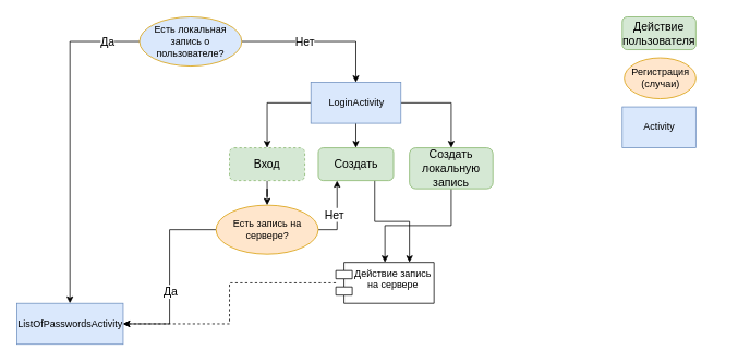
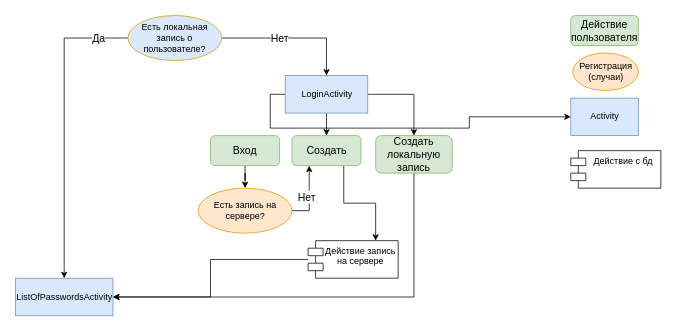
  <mxCell id="0" />
  <mxCell id="1" parent="0" />
- <mxCell id="2" value="" style="edgeStyle=orthogonalEdgeStyle;rounded=0;orthogonalLoop=1;jettySize=auto;html=1;fontSize=14;entryX=0.5;entryY=0;entryDx=0;entryDy=0;exitX=0;exitY=0.5;exitDx=0;exitDy=0;" edge="1" parent="1" source="5" target="18"><mxGeometry relative="1" as="geometry" /></mxCell>
+ <mxCell id="2" value="" style="edgeStyle=orthogonalEdgeStyle;rounded=0;orthogonalLoop=1;jettySize=auto;html=1;fontSize=14;exitX=0;exitY=0.5;exitDx=0;exitDy=0;" edge="1" parent="1" source="5" target="21"><mxGeometry relative="1" as="geometry" /></mxCell>
  <mxCell id="3" style="edgeStyle=orthogonalEdgeStyle;rounded=0;orthogonalLoop=1;jettySize=auto;html=1;entryX=0.5;entryY=0;entryDx=0;entryDy=0;fontSize=14;exitX=0.5;exitY=1;exitDx=0;exitDy=0;" edge="1" parent="1" source="5" target="23"><mxGeometry relative="1" as="geometry" /></mxCell>
  <mxCell id="4" style="edgeStyle=orthogonalEdgeStyle;rounded=0;orthogonalLoop=1;jettySize=auto;html=1;entryX=0.5;entryY=0;entryDx=0;entryDy=0;fontSize=14;" edge="1" parent="1" source="5" target="25"><mxGeometry relative="1" as="geometry" /></mxCell>
  <mxCell id="5" value="LoginActivity" style="html=1;fillColor=#dae8fc;strokeColor=#6c8ebf;" vertex="1" parent="1"><mxGeometry x="379.5" y="100" width="110" height="50" as="geometry" /></mxCell>
  <mxCell id="6" style="edgeStyle=orthogonalEdgeStyle;rounded=0;orthogonalLoop=1;jettySize=auto;html=1;entryX=0.5;entryY=0;entryDx=0;entryDy=0;fontSize=14;" edge="1" parent="1" source="10" target="5"><mxGeometry relative="1" as="geometry"><Array as="points"><mxPoint x="435" y="50" /></Array></mxGeometry></mxCell>
  <mxCell id="7" value="Нет" style="edgeLabel;html=1;align=center;verticalAlign=middle;resizable=0;points=[];fontSize=14;" vertex="1" connectable="0" parent="6"><mxGeometry x="-0.235" y="2" relative="1" as="geometry"><mxPoint x="4" y="2" as="offset" /></mxGeometry></mxCell>
  <mxCell id="8" style="edgeStyle=orthogonalEdgeStyle;rounded=0;orthogonalLoop=1;jettySize=auto;html=1;entryX=0.5;entryY=0;entryDx=0;entryDy=0;fontSize=14;" edge="1" parent="1" source="10" target="11"><mxGeometry relative="1" as="geometry" /></mxCell>
  <mxCell id="9" value="Да" style="edgeLabel;html=1;align=center;verticalAlign=middle;resizable=0;points=[];fontSize=14;" vertex="1" connectable="0" parent="8"><mxGeometry x="-0.654" y="-1" relative="1" as="geometry"><mxPoint x="30" y="1" as="offset" /></mxGeometry></mxCell>
  <mxCell id="10" value="Есть локальная запись о пользователе?" style="ellipse;whiteSpace=wrap;html=1;fillColor=#dae8fc;strokeColor=#d79b00;" vertex="1" parent="1"><mxGeometry x="170" y="20" width="125" height="60" as="geometry" /></mxCell>
  <mxCell id="11" value="ListOfPasswordsActivity" style="html=1;fillColor=#dae8fc;strokeColor=#6c8ebf;" vertex="1" parent="1"><mxGeometry x="20" y="370" width="130" height="50" as="geometry" /></mxCell>
- <mxCell id="12" style="edgeStyle=orthogonalEdgeStyle;rounded=0;orthogonalLoop=1;jettySize=auto;html=1;entryX=1;entryY=0.5;entryDx=0;entryDy=0;fontSize=14;" edge="1" parent="1" source="16" target="11"><mxGeometry relative="1" as="geometry" /></mxCell>
- <mxCell id="13" value="Да" style="edgeLabel;html=1;align=center;verticalAlign=middle;resizable=0;points=[];fontSize=14;" vertex="1" connectable="0" parent="12"><mxGeometry x="0.084" y="1" relative="1" as="geometry"><mxPoint y="8" as="offset" /></mxGeometry></mxCell>
  <mxCell id="14" style="edgeStyle=orthogonalEdgeStyle;rounded=0;orthogonalLoop=1;jettySize=auto;html=1;exitX=1;exitY=0.5;exitDx=0;exitDy=0;entryX=0.25;entryY=1;entryDx=0;entryDy=0;fontSize=14;" edge="1" parent="1" source="16" target="23"><mxGeometry relative="1" as="geometry" /></mxCell>
  <mxCell id="15" value="Нет" style="edgeLabel;html=1;align=center;verticalAlign=middle;resizable=0;points=[];fontSize=14;" vertex="1" connectable="0" parent="14"><mxGeometry x="0.02" y="4" relative="1" as="geometry"><mxPoint as="offset" /></mxGeometry></mxCell>
  <mxCell id="16" value="Есть запись на сервере?" style="ellipse;whiteSpace=wrap;html=1;fillColor=#ffe6cc;strokeColor=#d79b00;" vertex="1" parent="1"><mxGeometry x="263.5" y="250" width="125" height="60" as="geometry" /></mxCell>
  <mxCell id="17" value="" style="edgeStyle=orthogonalEdgeStyle;rounded=0;orthogonalLoop=1;jettySize=auto;html=1;fontSize=14;" edge="1" parent="1" source="18" target="16"><mxGeometry relative="1" as="geometry" /></mxCell>
- <mxCell id="18" value="Вход" style="rounded=1;whiteSpace=wrap;html=1;fontSize=14;fillColor=#d5e8d4;strokeColor=#82b366;dashed=1;" vertex="1" parent="1"><mxGeometry x="280" y="180" width="92" height="40" as="geometry" /></mxCell>
+ <mxCell id="18" value="Вход" style="rounded=1;whiteSpace=wrap;html=1;fontSize=14;fillColor=#d5e8d4;strokeColor=#82b366;" vertex="1" parent="1"><mxGeometry x="280" y="180" width="92" height="40" as="geometry" /></mxCell>
  <mxCell id="19" value="Действие пользователя" style="rounded=1;whiteSpace=wrap;html=1;fontSize=14;fillColor=#d5e8d4;strokeColor=#82b366;" vertex="1" parent="1"><mxGeometry x="760" y="20" width="90" height="40" as="geometry" /></mxCell>
  <mxCell id="20" value="Регистрация (случаи)" style="ellipse;whiteSpace=wrap;html=1;fillColor=#ffe6cc;strokeColor=#d79b00;" vertex="1" parent="1"><mxGeometry x="762.5" y="70" width="87.5" height="50" as="geometry" /></mxCell>
  <mxCell id="21" value="Activity" style="html=1;fillColor=#dae8fc;strokeColor=#6c8ebf;" vertex="1" parent="1"><mxGeometry x="760" y="130" width="90" height="50" as="geometry" /></mxCell>
  <mxCell id="22" style="edgeStyle=orthogonalEdgeStyle;rounded=0;orthogonalLoop=1;jettySize=auto;html=1;entryX=0.75;entryY=0;entryDx=0;entryDy=0;fontSize=12;exitX=0.75;exitY=1;exitDx=0;exitDy=0;" edge="1" parent="1" source="23" target="27"><mxGeometry relative="1" as="geometry" /></mxCell>
  <mxCell id="23" value="Создать" style="rounded=1;whiteSpace=wrap;html=1;fontSize=14;fillColor=#d5e8d4;strokeColor=#82b366;" vertex="1" parent="1"><mxGeometry x="388.5" y="180" width="92" height="40" as="geometry" /></mxCell>
- <mxCell id="24" style="edgeStyle=orthogonalEdgeStyle;rounded=0;orthogonalLoop=1;jettySize=auto;html=1;exitX=0.5;exitY=1;exitDx=0;exitDy=0;fontSize=14;" edge="1" parent="1" source="25" target="27"><mxGeometry relative="1" as="geometry" /></mxCell>
+ <mxCell id="24" style="edgeStyle=orthogonalEdgeStyle;rounded=0;orthogonalLoop=1;jettySize=auto;html=1;exitX=0.5;exitY=1;exitDx=0;exitDy=0;entryX=1;entryY=0.5;entryDx=0;entryDy=0;fontSize=14;" edge="1" parent="1" source="25" target="11"><mxGeometry relative="1" as="geometry" /></mxCell>
  <mxCell id="25" value="Создать локальную запись" style="rounded=1;whiteSpace=wrap;html=1;fontSize=14;fillColor=#d5e8d4;strokeColor=#82b366;" vertex="1" parent="1"><mxGeometry x="500" y="180" width="102" height="50" as="geometry" /></mxCell>
- <mxCell id="26" style="edgeStyle=orthogonalEdgeStyle;rounded=0;orthogonalLoop=1;jettySize=auto;html=1;entryX=1;entryY=0.5;entryDx=0;entryDy=0;fontSize=12;dashed=1;" edge="1" parent="1" source="27" target="11"><mxGeometry relative="1" as="geometry" /></mxCell>
+ <mxCell id="26" style="edgeStyle=orthogonalEdgeStyle;rounded=0;orthogonalLoop=1;jettySize=auto;html=1;entryX=1;entryY=0.5;entryDx=0;entryDy=0;fontSize=12;" edge="1" parent="1" source="27" target="11"><mxGeometry relative="1" as="geometry" /></mxCell>
  <mxCell id="27" value="Действие запись &#10;на сервере" style="shape=module;align=left;spacingLeft=20;align=center;verticalAlign=top;fontSize=12;" vertex="1" parent="1"><mxGeometry x="410" y="320" width="120" height="50" as="geometry" /></mxCell>
+ <mxCell id="28" value="Действие с бд" style="shape=module;align=left;spacingLeft=20;align=center;verticalAlign=top;fontSize=12;" vertex="1" parent="1"><mxGeometry x="760" y="200" width="120" height="50" as="geometry" /></mxCell>
